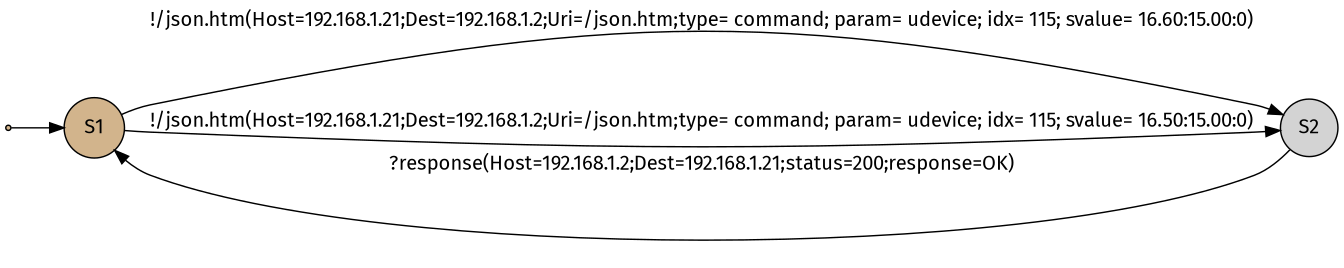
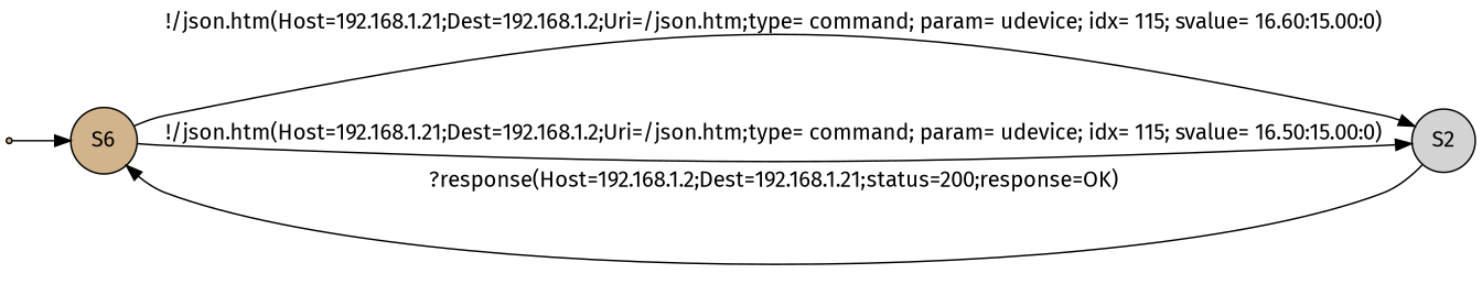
  digraph {
    rankdir=LR
    fontname="Fira Sans"
    node [shape=circle style=filled fillcolor=tan fontname="Fira Sans"]
    edge [fontname="Fira Sans"]
    S00 [shape=point]
-   n2 [label=S1]
+   n2 [label=S6]
    n3 [label=S2 fillcolor=lightgrey]
    S00 -> n2
    n2 -> n3 [label="!/json.htm(Host=192.168.1.21;Dest=192.168.1.2;Uri=/json.htm;type= command; param= udevice; idx= 115; svalue= 16.60:15.00:0)"]
    n2 -> n3 [label="!/json.htm(Host=192.168.1.21;Dest=192.168.1.2;Uri=/json.htm;type= command; param= udevice; idx= 115; svalue= 16.50:15.00:0)"]
    n3 -> n2 [label="?response(Host=192.168.1.2;Dest=192.168.1.21;status=200;response=OK)"]
  }
